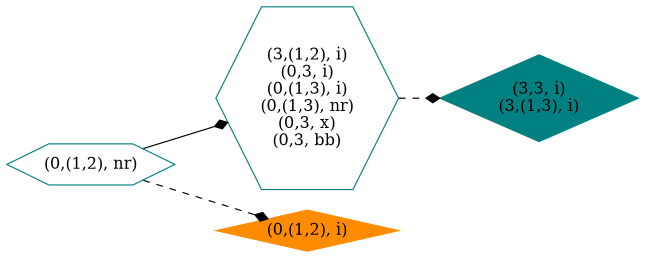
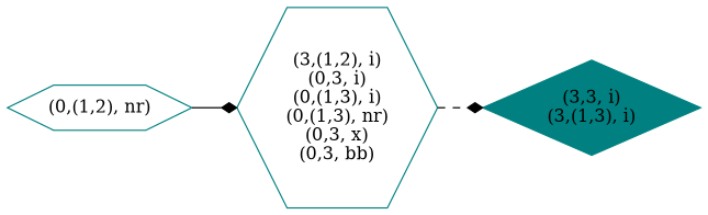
  digraph {
    rankdir=LR
    node [color=teal shape=diamond]
    edge [style=dashed arrowhead=diamond]
    n1 [label="(3,3, i)\n(3,(1,3), i)" style=filled]
    n2 [label="(3,(1,2), i)\n(0,3, i)\n(0,(1,3), i)\n(0,(1,3), nr)\n(0,3, x)\n(0,3, bb)" shape=hexagon]
-   n3 [color=darkorange label="(0,(1,2), i)" style=filled]
    n4 [label="(0,(1,2), nr)" shape=hexagon]
    n2 -> n1
    n4 -> n2 [style=solid]
-   n4 -> n3
  }
